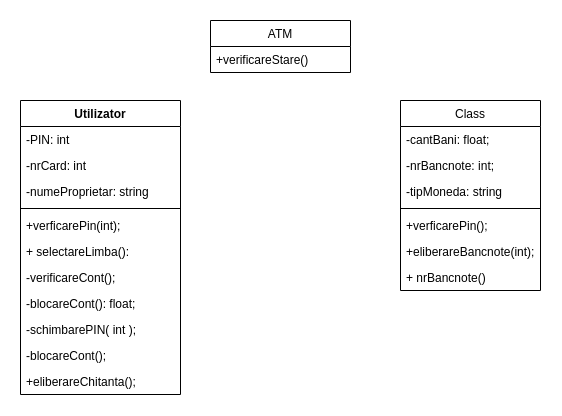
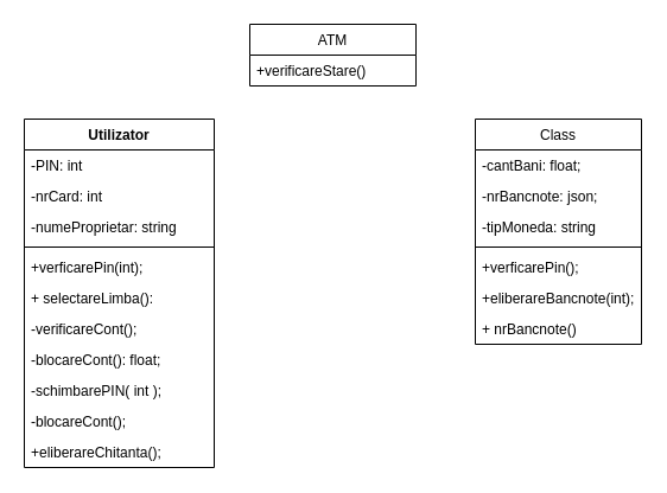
  <mxCell id="0" />
  <mxCell id="1" parent="0" />
  <mxCell id="2" value="ATM" style="swimlane;fontStyle=0;childLayout=stackLayout;horizontal=1;startSize=26;fillColor=none;horizontalStack=0;resizeParent=1;resizeParentMax=0;resizeLast=0;collapsible=1;marginBottom=0;" vertex="1" parent="1"><mxGeometry x="210" y="20" width="140" height="52" as="geometry" /></mxCell>
  <mxCell id="3" value="+verificareStare()" style="text;strokeColor=none;fillColor=none;align=left;verticalAlign=top;spacingLeft=4;spacingRight=4;overflow=hidden;rotatable=0;points=[[0,0.5],[1,0.5]];portConstraint=eastwest;" vertex="1" parent="2"><mxGeometry y="26" width="140" height="26" as="geometry" /></mxCell>
  <mxCell id="4" value="Utilizator" style="swimlane;fontStyle=1;align=center;verticalAlign=top;childLayout=stackLayout;horizontal=1;startSize=26;horizontalStack=0;resizeParent=1;resizeParentMax=0;resizeLast=0;collapsible=1;marginBottom=0;" vertex="1" parent="1"><mxGeometry x="20" y="100" width="160" height="294" as="geometry" /></mxCell>
  <mxCell id="5" value="-PIN: int" style="text;strokeColor=none;fillColor=none;align=left;verticalAlign=top;spacingLeft=4;spacingRight=4;overflow=hidden;rotatable=0;points=[[0,0.5],[1,0.5]];portConstraint=eastwest;" vertex="1" parent="4"><mxGeometry y="26" width="160" height="26" as="geometry" /></mxCell>
  <mxCell id="6" value="-nrCard: int" style="text;strokeColor=none;fillColor=none;align=left;verticalAlign=top;spacingLeft=4;spacingRight=4;overflow=hidden;rotatable=0;points=[[0,0.5],[1,0.5]];portConstraint=eastwest;" vertex="1" parent="4"><mxGeometry y="52" width="160" height="26" as="geometry" /></mxCell>
  <mxCell id="7" value="-numeProprietar: string" style="text;strokeColor=none;fillColor=none;align=left;verticalAlign=top;spacingLeft=4;spacingRight=4;overflow=hidden;rotatable=0;points=[[0,0.5],[1,0.5]];portConstraint=eastwest;" vertex="1" parent="4"><mxGeometry y="78" width="160" height="26" as="geometry" /></mxCell>
  <mxCell id="8" value="" style="line;strokeWidth=1;fillColor=none;align=left;verticalAlign=middle;spacingTop=-1;spacingLeft=3;spacingRight=3;rotatable=0;labelPosition=right;points=[];portConstraint=eastwest;" vertex="1" parent="4"><mxGeometry y="104" width="160" height="8" as="geometry" /></mxCell>
  <mxCell id="9" value="+verficarePin(int);" style="text;strokeColor=none;fillColor=none;align=left;verticalAlign=top;spacingLeft=4;spacingRight=4;overflow=hidden;rotatable=0;points=[[0,0.5],[1,0.5]];portConstraint=eastwest;" vertex="1" parent="4"><mxGeometry y="112" width="160" height="26" as="geometry" /></mxCell>
  <mxCell id="10" value="+ selectareLimba(): " style="text;strokeColor=none;fillColor=none;align=left;verticalAlign=top;spacingLeft=4;spacingRight=4;overflow=hidden;rotatable=0;points=[[0,0.5],[1,0.5]];portConstraint=eastwest;" vertex="1" parent="4"><mxGeometry y="138" width="160" height="26" as="geometry" /></mxCell>
  <mxCell id="11" value="-verificareCont();" style="text;strokeColor=none;fillColor=none;align=left;verticalAlign=top;spacingLeft=4;spacingRight=4;overflow=hidden;rotatable=0;points=[[0,0.5],[1,0.5]];portConstraint=eastwest;" vertex="1" parent="4"><mxGeometry y="164" width="160" height="26" as="geometry" /></mxCell>
  <mxCell id="12" value="-blocareCont(): float;" style="text;strokeColor=none;fillColor=none;align=left;verticalAlign=top;spacingLeft=4;spacingRight=4;overflow=hidden;rotatable=0;points=[[0,0.5],[1,0.5]];portConstraint=eastwest;" vertex="1" parent="4"><mxGeometry y="190" width="160" height="26" as="geometry" /></mxCell>
  <mxCell id="13" value="-schimbarePIN( int );" style="text;strokeColor=none;fillColor=none;align=left;verticalAlign=top;spacingLeft=4;spacingRight=4;overflow=hidden;rotatable=0;points=[[0,0.5],[1,0.5]];portConstraint=eastwest;" vertex="1" parent="4"><mxGeometry y="216" width="160" height="26" as="geometry" /></mxCell>
  <mxCell id="14" value="-blocareCont();" style="text;strokeColor=none;fillColor=none;align=left;verticalAlign=top;spacingLeft=4;spacingRight=4;overflow=hidden;rotatable=0;points=[[0,0.5],[1,0.5]];portConstraint=eastwest;" vertex="1" parent="4"><mxGeometry y="242" width="160" height="26" as="geometry" /></mxCell>
  <mxCell id="15" value="+eliberareChitanta();" style="text;strokeColor=none;fillColor=none;align=left;verticalAlign=top;spacingLeft=4;spacingRight=4;overflow=hidden;rotatable=0;points=[[0,0.5],[1,0.5]];portConstraint=eastwest;" vertex="1" parent="4"><mxGeometry y="268" width="160" height="26" as="geometry" /></mxCell>
  <mxCell id="16" value="Class" style="swimlane;fontStyle=0;childLayout=stackLayout;horizontal=1;startSize=26;fillColor=none;horizontalStack=0;resizeParent=1;resizeParentMax=0;resizeLast=0;collapsible=1;marginBottom=0;" vertex="1" parent="1"><mxGeometry x="400" y="100" width="140" height="190" as="geometry" /></mxCell>
  <mxCell id="17" value="-cantBani: float;" style="text;strokeColor=none;fillColor=none;align=left;verticalAlign=top;spacingLeft=4;spacingRight=4;overflow=hidden;rotatable=0;points=[[0,0.5],[1,0.5]];portConstraint=eastwest;" vertex="1" parent="16"><mxGeometry y="26" width="140" height="26" as="geometry" /></mxCell>
- <mxCell id="18" value="-nrBancnote: int;" style="text;strokeColor=none;fillColor=none;align=left;verticalAlign=top;spacingLeft=4;spacingRight=4;overflow=hidden;rotatable=0;points=[[0,0.5],[1,0.5]];portConstraint=eastwest;" vertex="1" parent="16"><mxGeometry y="52" width="140" height="26" as="geometry" /></mxCell>
+ <mxCell id="18" value="-nrBancnote: json;" style="text;strokeColor=none;fillColor=none;align=left;verticalAlign=top;spacingLeft=4;spacingRight=4;overflow=hidden;rotatable=0;points=[[0,0.5],[1,0.5]];portConstraint=eastwest;" vertex="1" parent="16"><mxGeometry y="52" width="140" height="26" as="geometry" /></mxCell>
  <mxCell id="19" value="-tipMoneda: string" style="text;strokeColor=none;fillColor=none;align=left;verticalAlign=top;spacingLeft=4;spacingRight=4;overflow=hidden;rotatable=0;points=[[0,0.5],[1,0.5]];portConstraint=eastwest;" vertex="1" parent="16"><mxGeometry y="78" width="140" height="26" as="geometry" /></mxCell>
  <mxCell id="20" value="" style="line;strokeWidth=1;fillColor=none;align=left;verticalAlign=middle;spacingTop=-1;spacingLeft=3;spacingRight=3;rotatable=0;labelPosition=right;points=[];portConstraint=eastwest;" vertex="1" parent="16"><mxGeometry y="104" width="140" height="8" as="geometry" /></mxCell>
  <mxCell id="21" value="+verficarePin();" style="text;strokeColor=none;fillColor=none;align=left;verticalAlign=top;spacingLeft=4;spacingRight=4;overflow=hidden;rotatable=0;points=[[0,0.5],[1,0.5]];portConstraint=eastwest;" vertex="1" parent="16"><mxGeometry y="112" width="140" height="26" as="geometry" /></mxCell>
  <mxCell id="22" value="+eliberareBancnote(int);" style="text;strokeColor=none;fillColor=none;align=left;verticalAlign=top;spacingLeft=4;spacingRight=4;overflow=hidden;rotatable=0;points=[[0,0.5],[1,0.5]];portConstraint=eastwest;" vertex="1" parent="16"><mxGeometry y="138" width="140" height="26" as="geometry" /></mxCell>
  <mxCell id="23" value="+ nrBancnote()" style="text;strokeColor=none;fillColor=none;align=left;verticalAlign=top;spacingLeft=4;spacingRight=4;overflow=hidden;rotatable=0;points=[[0,0.5],[1,0.5]];portConstraint=eastwest;" vertex="1" parent="16"><mxGeometry y="164" width="140" height="26" as="geometry" /></mxCell>
